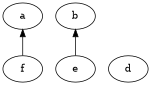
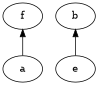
  digraph {
    rankdir=BT
    n1 [label=a]
    n2 [label=b]
    n3 [label=e]
-   n4 [label=d]
    n5 [label=f]
    n3 -> n2
-   n5 -> n1
+   n1 -> n5
  }
